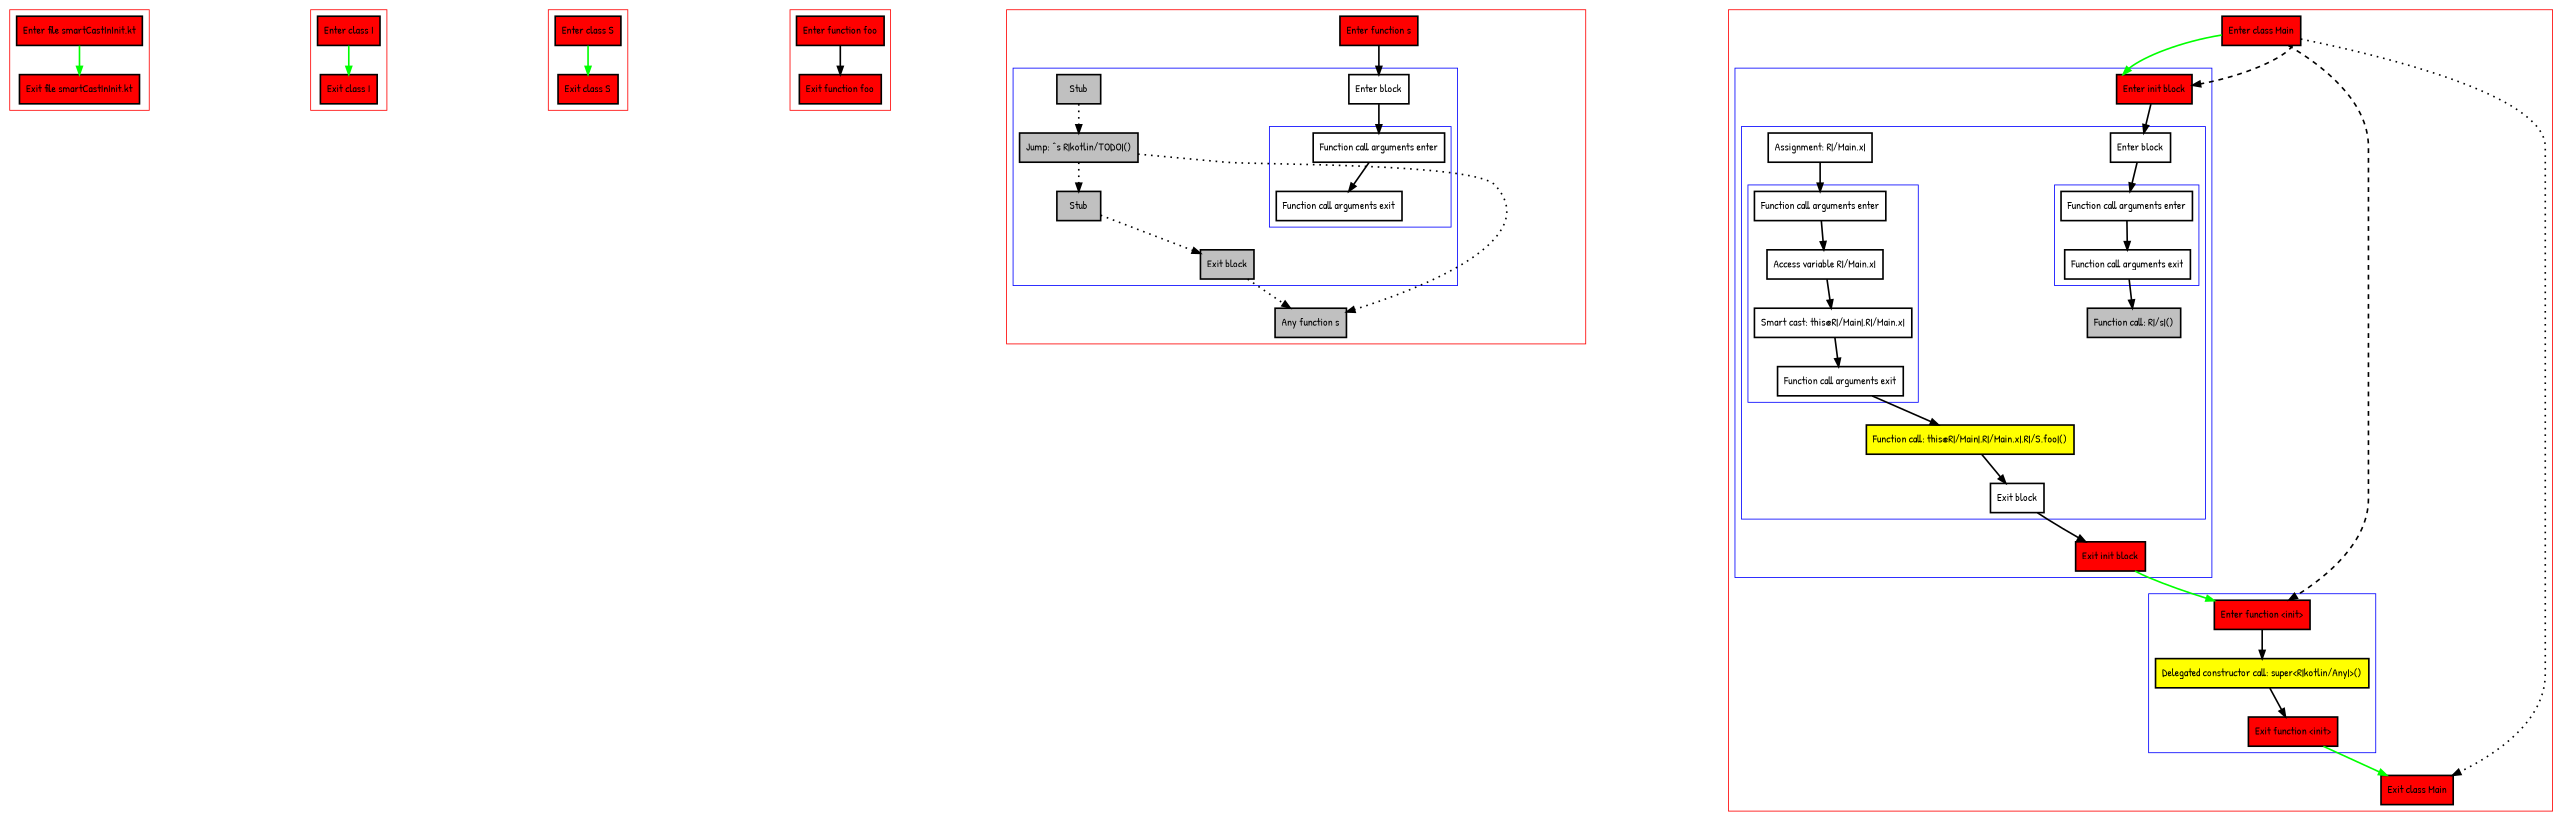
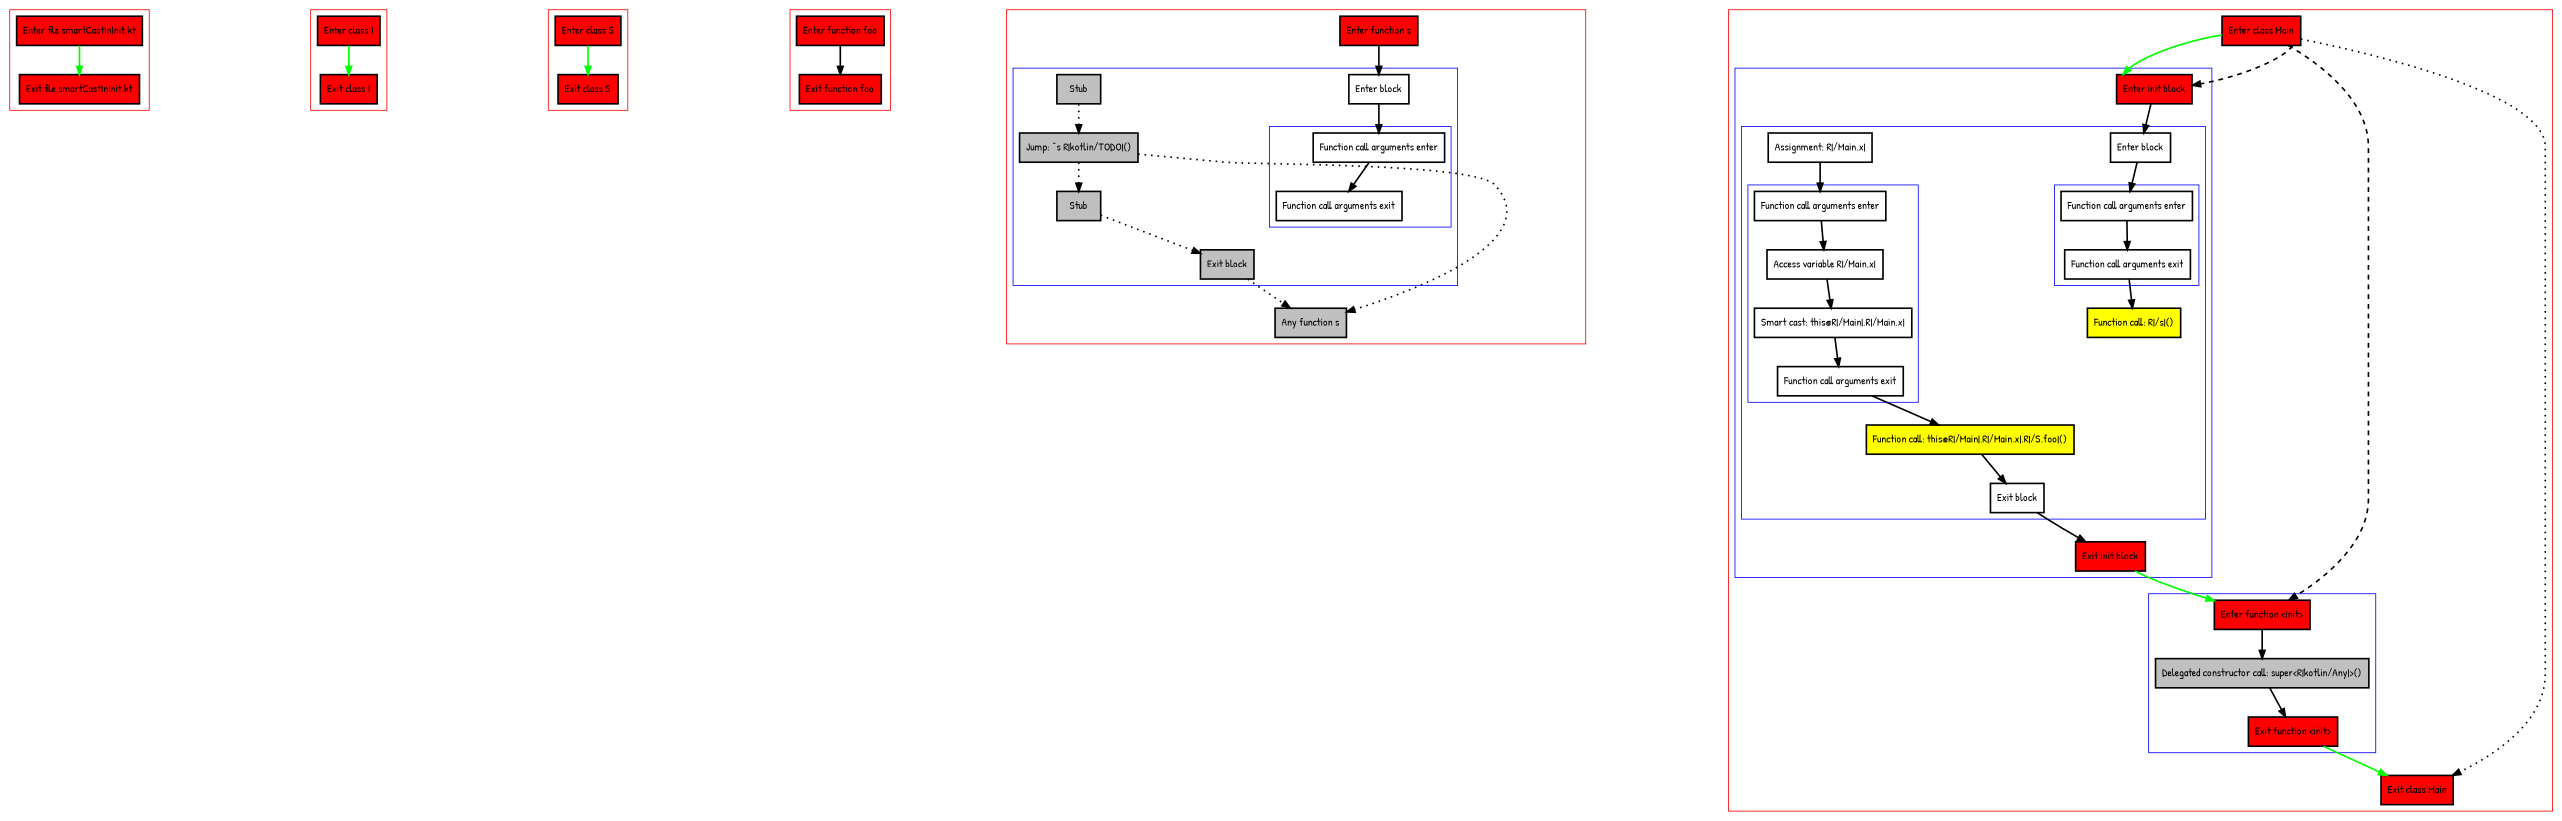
  digraph {
    fontname="Patrick Hand"
    nodesep=3
    node [fillcolor=red fontname="Patrick Hand" penwidth=2 shape=box style=filled]
    edge [fontname="Patrick Hand" penwidth=2]
    n1 [label="Enter file smartCastInInit.kt"]
    n2 [label="Exit file smartCastInInit.kt"]
    n3 [label="Enter class I"]
    n4 [label="Exit class I"]
    n5 [label="Enter class S"]
    n6 [label="Exit class S"]
    n7 [label="Enter function foo"]
    n8 [label="Exit function foo"]
    n9 [label="Function call arguments enter" fillcolor="" style=""]
    n10 [label="Function call arguments exit" fillcolor="" style=""]
    n11 [label="Enter block" fillcolor="" style=""]
    n12 [fillcolor=gray label=Stub]
    n13 [fillcolor=gray label="Jump: ^s R|kotlin/TODO|()"]
    n14 [fillcolor=gray label=Stub]
    n15 [fillcolor=gray label="Exit block"]
    n16 [label="Enter function s"]
    n17 [fillcolor=gray label="Any function s"]
    n18 [label="Function call arguments enter" fillcolor="" style=""]
    n19 [label="Function call arguments exit" fillcolor="" style=""]
    n20 [label="Function call arguments enter" fillcolor="" style=""]
    n21 [label="Access variable R|/Main.x|" fillcolor="" style=""]
    n22 [label="Smart cast: this@R|/Main|.R|/Main.x|" fillcolor="" style=""]
    n23 [label="Function call arguments exit" fillcolor="" style=""]
    n24 [label="Enter block" fillcolor="" style=""]
-   n25 [fillcolor=gray label="Function call: R|/s|()"]
+   n25 [fillcolor=yellow label="Function call: R|/s|()"]
    n26 [label="Assignment: R|/Main.x|" fillcolor="" style=""]
    n27 [fillcolor=yellow label="Function call: this@R|/Main|.R|/Main.x|.R|/S.foo|()"]
    n28 [label="Exit block" fillcolor="" style=""]
    n29 [label="Enter init block"]
    n30 [label="Exit init block"]
    n31 [label="Enter function <init>"]
-   n32 [fillcolor=yellow label="Delegated constructor call: super<R|kotlin/Any|>()"]
+   n32 [fillcolor=gray label="Delegated constructor call: super<R|kotlin/Any|>()"]
    n33 [label="Exit function <init>"]
    n34 [label="Enter class Main"]
    n35 [label="Exit class Main"]
    subgraph cluster_1 {
      color=red
      n1
      n2
    }
    subgraph cluster_2 {
      color=red
      n3
      n4
    }
    subgraph cluster_3 {
      color=red
      n5
      n6
    }
    subgraph cluster_4 {
      color=red
      n7
      n8
    }
    subgraph cluster_5 {
      color=red
      n16
      n17
      subgraph cluster_6 {
        color=blue
        n11
        n12
        n13
        n14
        n15
        subgraph cluster_7 {
          color=blue
          n9
          n10
        }
      }
    }
    subgraph cluster_8 {
      color=red
      n34
      n35
      subgraph cluster_9 {
        color=blue
        n29
        n30
        subgraph cluster_10 {
          color=blue
          n24
          n25
          n26
          n27
          n28
          subgraph cluster_11 {
            color=blue
            n18
            n19
          }
          subgraph cluster_12 {
            color=blue
            n20
            n21
            n22
            n23
          }
        }
      }
      subgraph cluster_13 {
        color=blue
        n31
        n32
        n33
      }
    }
    n1 -> n2 [color=green]
    n3 -> n4 [color=green]
    n5 -> n6 [color=green]
    n7 -> n8
    n9 -> n10
    n11 -> n9
    n12 -> n13 [style=dotted]
    n13 -> n14 [style=dotted]
    n13 -> n17 [style=dotted]
    n14 -> n15 [style=dotted]
    n15 -> n17 [style=dotted]
    n16 -> n11
    n18 -> n19
    n19 -> n25
    n20 -> n21
    n21 -> n22
    n22 -> n23
    n23 -> n27
    n24 -> n18
    n26 -> n20
    n27 -> n28
    n28 -> n30
    n29 -> n24
    n30 -> n31 [color=green]
    n31 -> n32
    n32 -> n33
    n33 -> n35 [color=green]
    n34 -> n29 [color=green]
    n34 -> n29 [style=dashed]
    n34 -> n31 [style=dashed]
    n34 -> n35 [style=dotted]
  }
